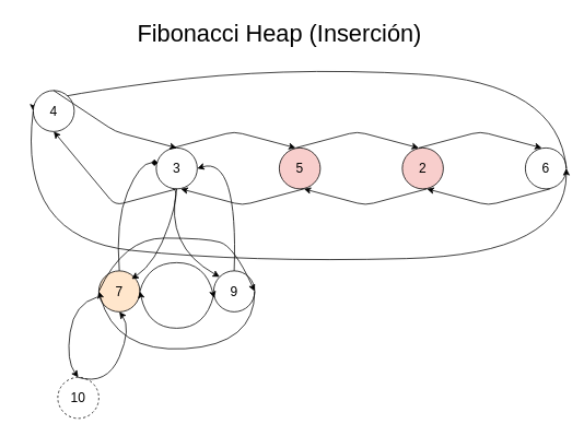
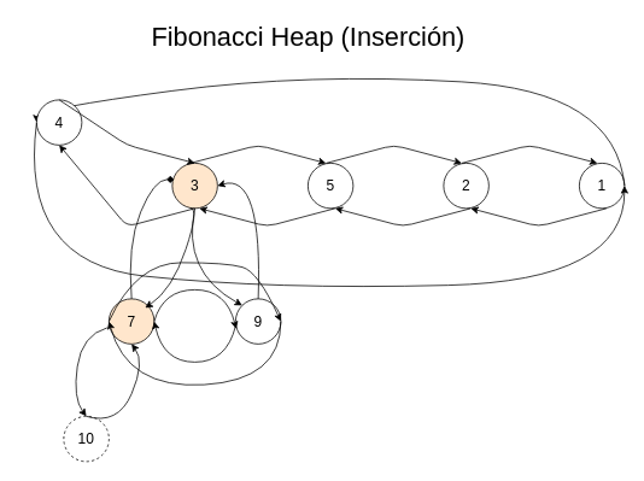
  <mxCell id="0" />
  <mxCell id="1" parent="0" />
  <mxCell id="2" value="Fibonacci Heap (Inserción)" style="text;html=1;align=center;verticalAlign=middle;resizable=0;points=[];autosize=1;strokeColor=none;fillColor=none;fontSize=29;" parent="1" vertex="1"><mxGeometry x="160" y="20" width="360" height="40" as="geometry" /></mxCell>
- <mxCell id="3" value="&lt;font style=&quot;font-size: 16px&quot;&gt;6&lt;/font&gt;" style="ellipse;whiteSpace=wrap;html=1;aspect=fixed;" vertex="1" parent="1"><mxGeometry x="640" y="180" width="50" height="50" as="geometry" /></mxCell>
+ <mxCell id="3" value="&lt;font style=&quot;font-size: 16px&quot;&gt;1&lt;/font&gt;" style="ellipse;whiteSpace=wrap;html=1;aspect=fixed;" vertex="1" parent="1"><mxGeometry x="640" y="180" width="50" height="50" as="geometry" /></mxCell>
  <mxCell id="4" value="" style="curved=1;endArrow=classic;html=1;exitX=1;exitY=0.5;exitDx=0;exitDy=0;entryX=0;entryY=0.5;entryDx=0;entryDy=0;" parent="1" source="3" target="5" edge="1"><mxGeometry width="50" height="50" relative="1" as="geometry"><mxPoint x="200" y="570" as="sourcePoint" /><mxPoint x="250" y="520" as="targetPoint" /><Array as="points"><mxPoint x="680" y="100" /><mxPoint x="340" y="80" /><mxPoint x="40" y="120" /></Array></mxGeometry></mxCell>
  <mxCell id="5" value="&lt;font style=&quot;font-size: 16px&quot;&gt;4&lt;/font&gt;" style="ellipse;whiteSpace=wrap;html=1;aspect=fixed;" parent="1" vertex="1"><mxGeometry x="40" y="110" width="50" height="50" as="geometry" /></mxCell>
- <mxCell id="6" value="&lt;font style=&quot;font-size: 16px&quot;&gt;3&lt;/font&gt;" style="ellipse;whiteSpace=wrap;html=1;aspect=fixed;" parent="1" vertex="1"><mxGeometry x="190" y="180" width="50" height="50" as="geometry" /></mxCell>
- <mxCell id="7" value="&lt;font style=&quot;font-size: 16px&quot;&gt;5&lt;/font&gt;" style="ellipse;whiteSpace=wrap;html=1;aspect=fixed;fillColor=#f8cecc;" parent="1" vertex="1"><mxGeometry x="340" y="180" width="50" height="50" as="geometry" /></mxCell>
- <mxCell id="8" value="&lt;font style=&quot;font-size: 16px&quot;&gt;2&lt;/font&gt;" style="ellipse;whiteSpace=wrap;html=1;aspect=fixed;fillColor=#f8cecc;" parent="1" vertex="1"><mxGeometry x="490" y="180" width="50" height="50" as="geometry" /></mxCell>
+ <mxCell id="6" value="&lt;font style=&quot;font-size: 16px&quot;&gt;3&lt;/font&gt;" style="ellipse;whiteSpace=wrap;html=1;aspect=fixed;fillColor=#ffe6cc;" parent="1" vertex="1"><mxGeometry x="190" y="180" width="50" height="50" as="geometry" /></mxCell>
+ <mxCell id="7" value="&lt;font style=&quot;font-size: 16px&quot;&gt;5&lt;/font&gt;" style="ellipse;whiteSpace=wrap;html=1;aspect=fixed;" parent="1" vertex="1"><mxGeometry x="340" y="180" width="50" height="50" as="geometry" /></mxCell>
+ <mxCell id="8" value="&lt;font style=&quot;font-size: 16px&quot;&gt;2&lt;/font&gt;" style="ellipse;whiteSpace=wrap;html=1;aspect=fixed;" parent="1" vertex="1"><mxGeometry x="490" y="180" width="50" height="50" as="geometry" /></mxCell>
  <mxCell id="9" value="" style="endArrow=classic;html=1;exitX=0.5;exitY=0;exitDx=0;exitDy=0;entryX=0.5;entryY=0;entryDx=0;entryDy=0;" parent="1" source="5" target="6" edge="1"><mxGeometry x="20" y="80" width="50" height="50" as="geometry"><mxPoint x="200" y="570" as="sourcePoint" /><mxPoint x="250" y="520" as="targetPoint" /><Array as="points"><mxPoint x="140" y="160" /></Array></mxGeometry></mxCell>
  <mxCell id="10" value="" style="endArrow=classic;html=1;exitX=0.5;exitY=0;exitDx=0;exitDy=0;entryX=0.5;entryY=0;entryDx=0;entryDy=0;" parent="1" edge="1"><mxGeometry x="20" y="80" width="50" height="50" as="geometry"><mxPoint x="210" y="180" as="sourcePoint" /><mxPoint x="360" y="180" as="targetPoint" /><Array as="points"><mxPoint x="285" y="160" /></Array></mxGeometry></mxCell>
  <mxCell id="11" value="" style="endArrow=classic;html=1;exitX=0.5;exitY=0;exitDx=0;exitDy=0;entryX=0.5;entryY=0;entryDx=0;entryDy=0;" parent="1" edge="1"><mxGeometry x="20" y="80" width="50" height="50" as="geometry"><mxPoint x="360" y="180" as="sourcePoint" /><mxPoint x="510" y="180" as="targetPoint" /><Array as="points"><mxPoint x="435" y="160" /></Array></mxGeometry></mxCell>
  <mxCell id="12" value="" style="endArrow=classic;html=1;exitX=0.5;exitY=1;exitDx=0;exitDy=0;entryX=0.5;entryY=1;entryDx=0;entryDy=0;" parent="1" source="6" target="5" edge="1"><mxGeometry x="20" y="80" width="50" height="50" as="geometry"><mxPoint x="200" y="570" as="sourcePoint" /><mxPoint x="250" y="520" as="targetPoint" /><Array as="points"><mxPoint x="140" y="250" /></Array></mxGeometry></mxCell>
  <mxCell id="13" value="" style="endArrow=classic;html=1;exitX=0.5;exitY=1;exitDx=0;exitDy=0;entryX=0.5;entryY=1;entryDx=0;entryDy=0;" parent="1" edge="1"><mxGeometry x="20" y="80" width="50" height="50" as="geometry"><mxPoint x="370" y="230" as="sourcePoint" /><mxPoint x="220" y="230" as="targetPoint" /><Array as="points"><mxPoint x="295" y="250" /></Array></mxGeometry></mxCell>
  <mxCell id="14" value="" style="endArrow=classic;html=1;exitX=0.5;exitY=1;exitDx=0;exitDy=0;entryX=0.5;entryY=1;entryDx=0;entryDy=0;" parent="1" edge="1"><mxGeometry x="20" y="80" width="50" height="50" as="geometry"><mxPoint x="520" y="230" as="sourcePoint" /><mxPoint x="370" y="230" as="targetPoint" /><Array as="points"><mxPoint x="445" y="250" /></Array></mxGeometry></mxCell>
  <mxCell id="15" value="" style="curved=1;endArrow=classic;html=1;exitX=0;exitY=0.5;exitDx=0;exitDy=0;entryX=1;entryY=0.5;entryDx=0;entryDy=0;" parent="1" source="5" target="3" edge="1"><mxGeometry x="20" y="80" width="50" height="50" as="geometry"><mxPoint x="590" y="515" as="sourcePoint" /><mxPoint x="550" y="210" as="targetPoint" /><Array as="points"><mxPoint x="20" y="290" /><mxPoint x="300" y="320" /><mxPoint x="690" y="310" /></Array></mxGeometry></mxCell>
  <mxCell id="16" value="&lt;font style=&quot;font-size: 16px&quot;&gt;7&lt;/font&gt;" style="ellipse;whiteSpace=wrap;html=1;aspect=fixed;fillColor=#ffe6cc;" parent="1" vertex="1"><mxGeometry x="120" y="330" width="50" height="50" as="geometry" /></mxCell>
  <mxCell id="17" value="&lt;font style=&quot;font-size: 16px&quot;&gt;9&lt;/font&gt;" style="ellipse;whiteSpace=wrap;html=1;aspect=fixed;" parent="1" vertex="1"><mxGeometry x="260" y="330" width="50" height="50" as="geometry" /></mxCell>
  <mxCell id="18" value="" style="curved=1;endArrow=classic;html=1;exitX=1;exitY=0.5;exitDx=0;exitDy=0;entryX=0.013;entryY=0.667;entryDx=0;entryDy=0;entryPerimeter=0;" parent="1" source="16" target="17" edge="1"><mxGeometry x="20" y="80" width="50" height="50" as="geometry"><mxPoint x="200" y="570" as="sourcePoint" /><mxPoint x="250" y="520" as="targetPoint" /><Array as="points"><mxPoint x="180" y="320" /><mxPoint x="250" y="320" /></Array></mxGeometry></mxCell>
  <mxCell id="19" value="" style="curved=1;endArrow=classic;html=1;entryX=1;entryY=0.5;entryDx=0;entryDy=0;" parent="1" target="16" edge="1"><mxGeometry x="20" y="80" width="50" height="50" as="geometry"><mxPoint x="260" y="360" as="sourcePoint" /><mxPoint x="250" y="520" as="targetPoint" /><Array as="points"><mxPoint x="250" y="400" /><mxPoint x="180" y="400" /></Array></mxGeometry></mxCell>
  <mxCell id="20" value="&lt;font style=&quot;font-size: 16px&quot;&gt;10&lt;/font&gt;" style="ellipse;whiteSpace=wrap;html=1;aspect=fixed;dashed=1;" parent="1" vertex="1"><mxGeometry x="70" y="460" width="50" height="50" as="geometry" /></mxCell>
  <mxCell id="21" value="" style="curved=1;endArrow=classic;html=1;exitX=-0.04;exitY=0.64;exitDx=0;exitDy=0;exitPerimeter=0;entryX=0.5;entryY=0;entryDx=0;entryDy=0;" parent="1" source="16" target="20" edge="1"><mxGeometry x="20" y="80" width="50" height="50" as="geometry"><mxPoint x="200" y="570" as="sourcePoint" /><mxPoint x="250" y="520" as="targetPoint" /><Array as="points"><mxPoint x="90" y="370" /><mxPoint x="80" y="440" /></Array></mxGeometry></mxCell>
  <mxCell id="22" value="" style="curved=1;endArrow=classic;html=1;exitX=0.5;exitY=0;exitDx=0;exitDy=0;entryX=0.5;entryY=1;entryDx=0;entryDy=0;" parent="1" source="20" target="16" edge="1"><mxGeometry x="20" y="80" width="50" height="50" as="geometry"><mxPoint x="200" y="570" as="sourcePoint" /><mxPoint x="250" y="520" as="targetPoint" /><Array as="points"><mxPoint x="130" y="470" /><mxPoint x="160" y="400" /></Array></mxGeometry></mxCell>
  <mxCell id="23" value="" style="curved=1;endArrow=classic;html=1;exitX=0;exitY=0.5;exitDx=0;exitDy=0;entryX=1;entryY=0.5;entryDx=0;entryDy=0;" parent="1" source="16" target="17" edge="1"><mxGeometry x="20" y="80" width="50" height="50" as="geometry"><mxPoint x="200" y="570" as="sourcePoint" /><mxPoint x="250" y="520" as="targetPoint" /><Array as="points"><mxPoint x="150" y="290" /><mxPoint x="250" y="290" /><mxPoint x="285" y="300" /></Array></mxGeometry></mxCell>
  <mxCell id="24" value="" style="curved=1;endArrow=classic;html=1;exitX=1;exitY=0.5;exitDx=0;exitDy=0;" parent="1" source="17" edge="1"><mxGeometry x="20" y="80" width="50" height="50" as="geometry"><mxPoint x="200" y="570" as="sourcePoint" /><mxPoint x="120" y="355" as="targetPoint" /><Array as="points"><mxPoint x="310" y="420" /><mxPoint x="140" y="430" /></Array></mxGeometry></mxCell>
  <mxCell id="25" value="" style="curved=1;endArrow=diamond;html=1;exitX=0.5;exitY=0;exitDx=0;exitDy=0;entryX=0.04;entryY=0.36;entryDx=0;entryDy=0;entryPerimeter=0;" parent="1" source="16" target="6" edge="1"><mxGeometry x="20" y="80" width="50" height="50" as="geometry"><mxPoint x="200" y="570" as="sourcePoint" /><mxPoint x="250" y="520" as="targetPoint" /><Array as="points"><mxPoint x="140" y="270" /><mxPoint x="170" y="198" /></Array></mxGeometry></mxCell>
  <mxCell id="26" value="" style="curved=1;endArrow=classic;html=1;" parent="1" edge="1"><mxGeometry x="20" y="80" width="50" height="50" as="geometry"><mxPoint x="210" y="230" as="sourcePoint" /><mxPoint x="160" y="340" as="targetPoint" /><Array as="points"><mxPoint x="220" y="230" /><mxPoint x="190" y="320" /></Array></mxGeometry></mxCell>
  <mxCell id="27" value="" style="curved=1;endArrow=classic;html=1;exitX=0.5;exitY=0;exitDx=0;exitDy=0;entryX=1;entryY=0.5;entryDx=0;entryDy=0;" parent="1" source="17" target="6" edge="1"><mxGeometry x="20" y="80" width="50" height="50" as="geometry"><mxPoint x="200" y="570" as="sourcePoint" /><mxPoint x="250" y="520" as="targetPoint" /><Array as="points"><mxPoint x="290" y="190" /></Array></mxGeometry></mxCell>
  <mxCell id="28" value="" style="curved=1;endArrow=classic;html=1;exitX=0.5;exitY=1;exitDx=0;exitDy=0;entryX=0;entryY=0;entryDx=0;entryDy=0;" parent="1" source="6" target="17" edge="1"><mxGeometry x="20" y="80" width="50" height="50" as="geometry"><mxPoint x="200" y="570" as="sourcePoint" /><mxPoint x="250" y="520" as="targetPoint" /><Array as="points"><mxPoint x="200" y="300" /></Array></mxGeometry></mxCell>
  <mxCell id="29" value="" style="endArrow=classic;html=1;exitX=0.5;exitY=0;exitDx=0;exitDy=0;entryX=0.5;entryY=0;entryDx=0;entryDy=0;" edge="1" parent="1"><mxGeometry x="170" y="80" width="50" height="50" as="geometry"><mxPoint x="510" y="180" as="sourcePoint" /><mxPoint x="660" y="180" as="targetPoint" /><Array as="points"><mxPoint x="585" y="160" /></Array></mxGeometry></mxCell>
  <mxCell id="30" value="" style="endArrow=classic;html=1;exitX=0.5;exitY=1;exitDx=0;exitDy=0;entryX=0.5;entryY=1;entryDx=0;entryDy=0;" edge="1" parent="1"><mxGeometry x="170" y="80" width="50" height="50" as="geometry"><mxPoint x="670" y="230" as="sourcePoint" /><mxPoint x="520" y="230" as="targetPoint" /><Array as="points"><mxPoint x="595" y="250" /></Array></mxGeometry></mxCell>
